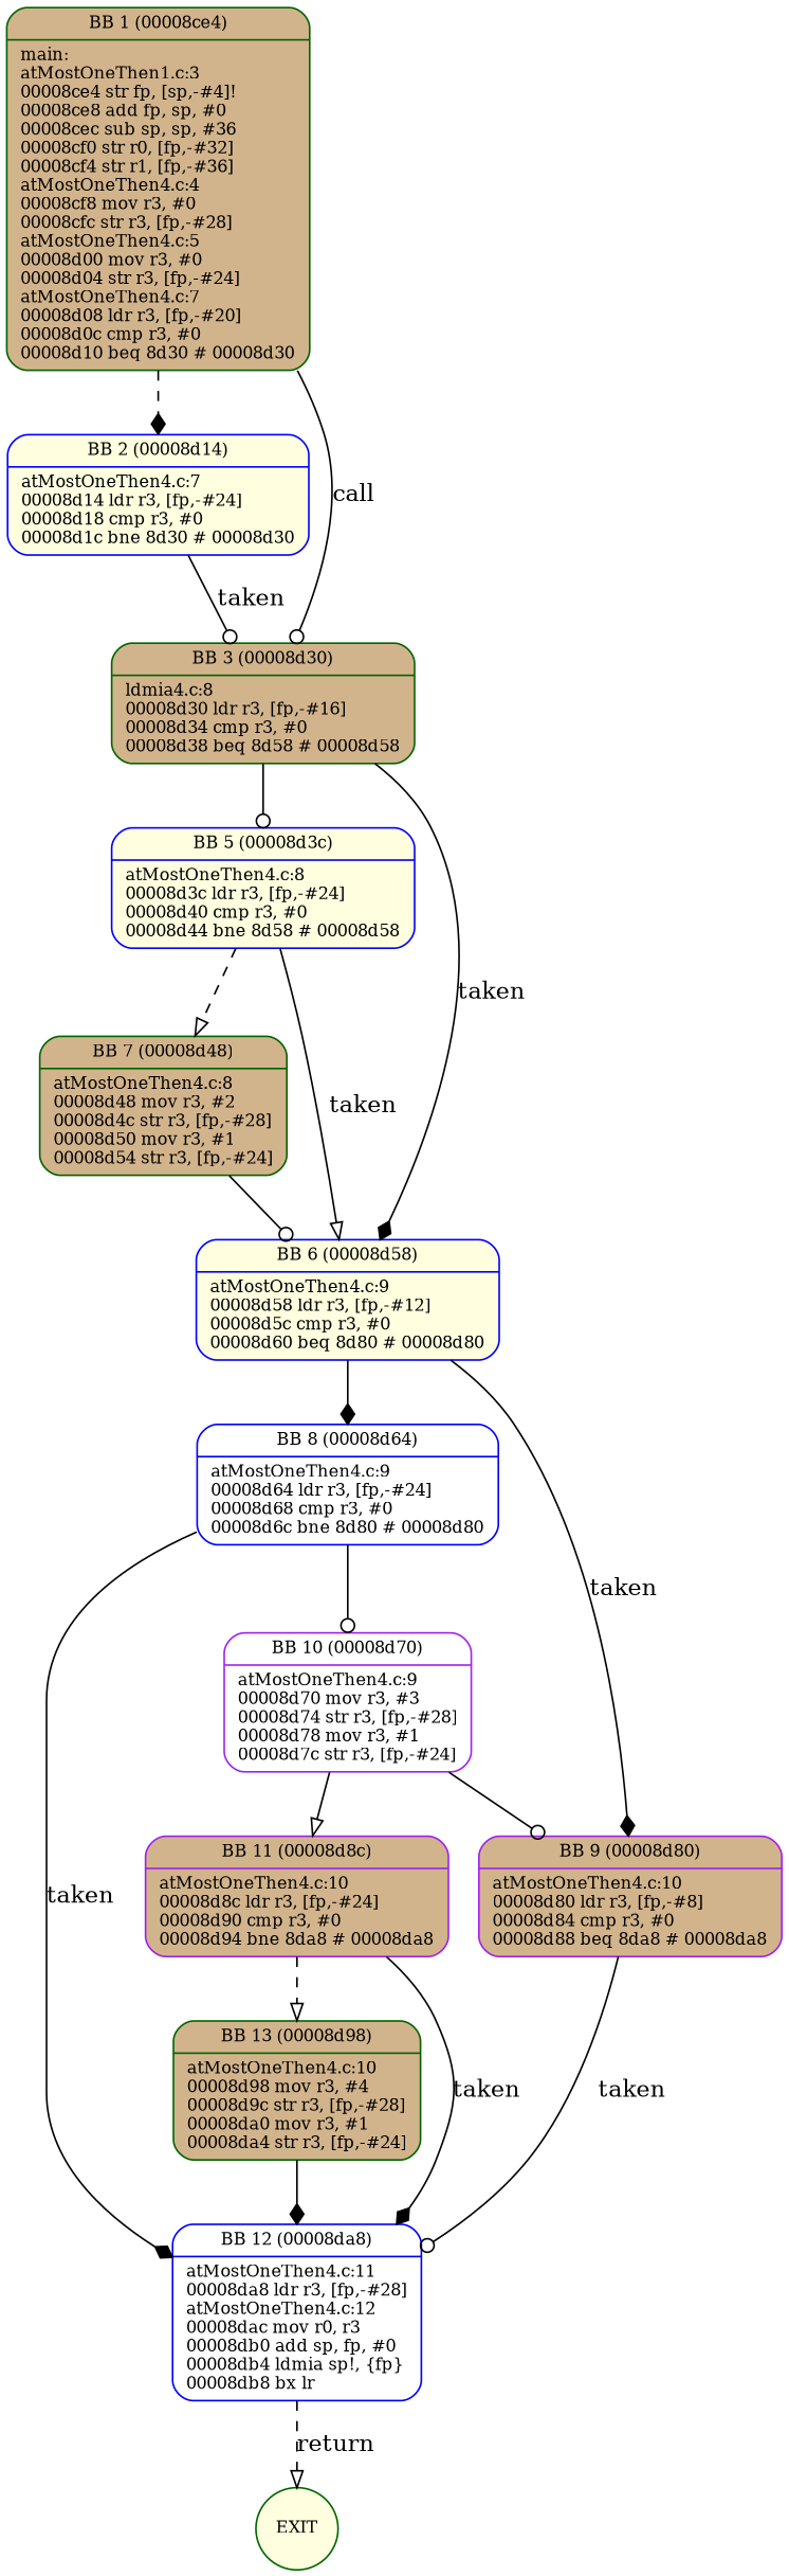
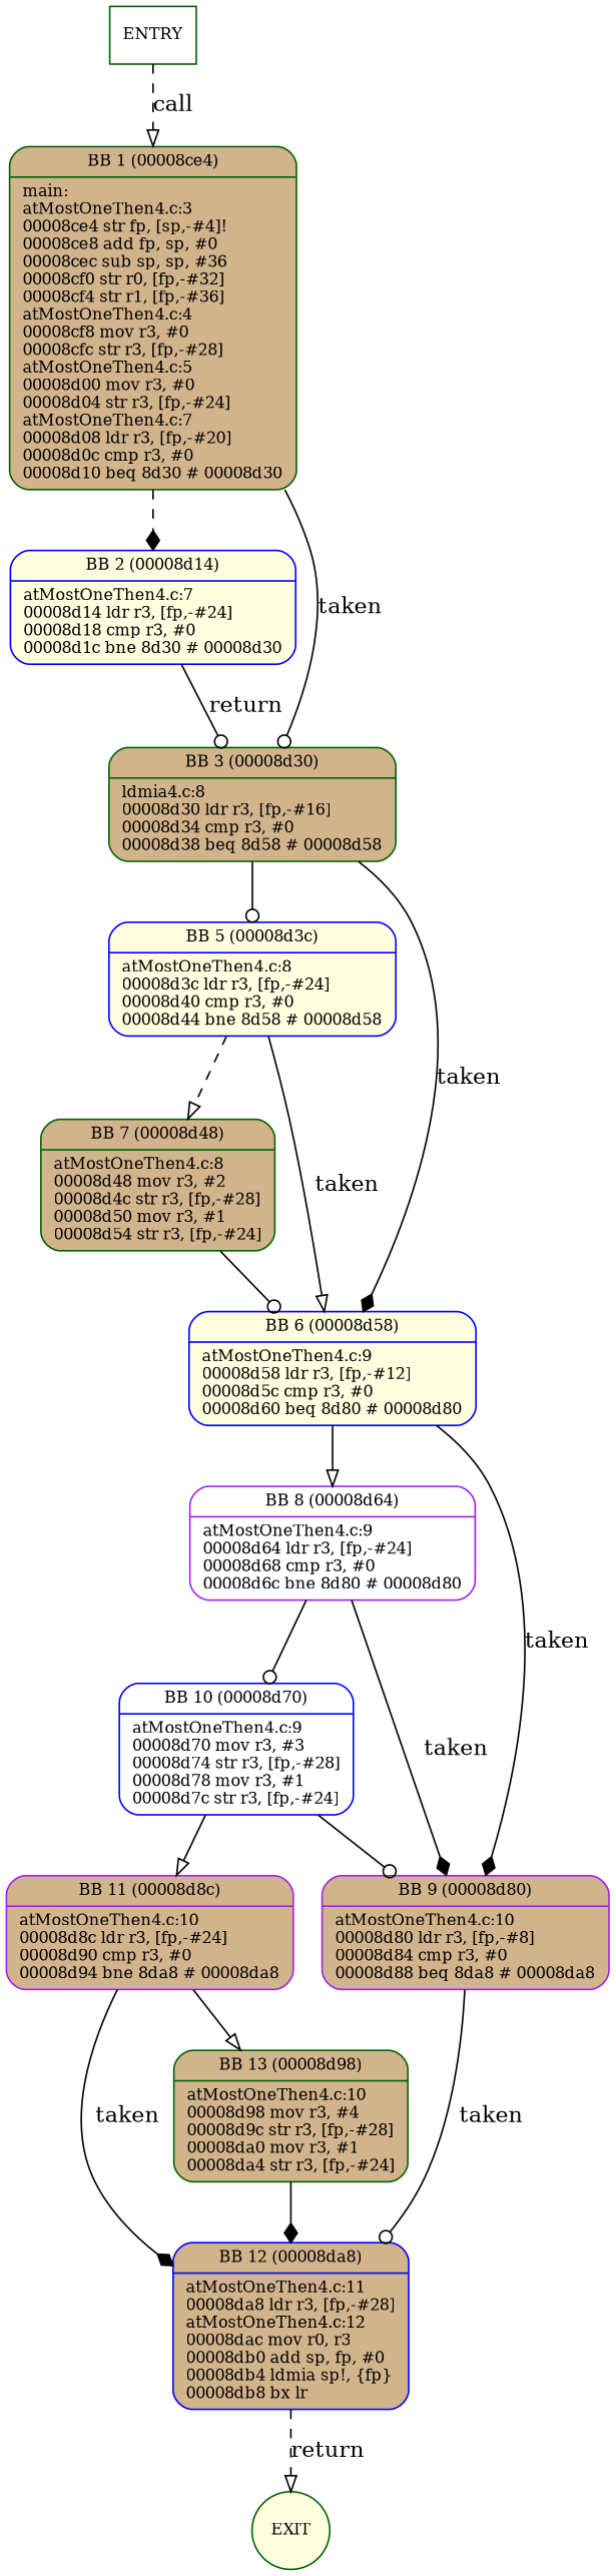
  digraph {
    node [color=darkgreen fillcolor=tan fontsize=10 labeljust=l shape=Mrecord style=filled]
    edge [arrowhead=onormal weight=4]
-   n2 [label="{BB 1 (00008ce4) | main:\latMostOneThen1.c:3\l00008ce4    str fp, [sp,-#4]!\l00008ce8    add fp, sp, #0\l00008cec    sub sp, sp, #36\l00008cf0    str r0, [fp,-#32]\l00008cf4    str r1, [fp,-#36]\latMostOneThen4.c:4\l00008cf8    mov r3, #0\l00008cfc    str r3, [fp,-#28]\latMostOneThen4.c:5\l00008d00    mov r3, #0\l00008d04    str r3, [fp,-#24]\latMostOneThen4.c:7\l00008d08    ldr r3, [fp,-#20]\l00008d0c    cmp r3, #0\l00008d10    beq 8d30    # 00008d30\l }"]
+   n1 [fillcolor=white label=ENTRY shape=box]
+   n2 [label="{BB 1 (00008ce4) | main:\latMostOneThen4.c:3\l00008ce4    str fp, [sp,-#4]!\l00008ce8    add fp, sp, #0\l00008cec    sub sp, sp, #36\l00008cf0    str r0, [fp,-#32]\l00008cf4    str r1, [fp,-#36]\latMostOneThen4.c:4\l00008cf8    mov r3, #0\l00008cfc    str r3, [fp,-#28]\latMostOneThen4.c:5\l00008d00    mov r3, #0\l00008d04    str r3, [fp,-#24]\latMostOneThen4.c:7\l00008d08    ldr r3, [fp,-#20]\l00008d0c    cmp r3, #0\l00008d10    beq 8d30    # 00008d30\l }"]
    n3 [color=blue fillcolor=lightyellow label="{BB 2 (00008d14) | atMostOneThen4.c:7\l00008d14    ldr r3, [fp,-#24]\l00008d18    cmp r3, #0\l00008d1c    bne 8d30    # 00008d30\l }"]
    n4 [label="{BB 3 (00008d30) | ldmia4.c:8\l00008d30    ldr r3, [fp,-#16]\l00008d34    cmp r3, #0\l00008d38    beq 8d58    # 00008d58\l }"]
    n5 [color=blue fillcolor=lightyellow label="{BB 5 (00008d3c) | atMostOneThen4.c:8\l00008d3c    ldr r3, [fp,-#24]\l00008d40    cmp r3, #0\l00008d44    bne 8d58    # 00008d58\l }"]
    n6 [color=blue fillcolor=lightyellow label="{BB 6 (00008d58) | atMostOneThen4.c:9\l00008d58    ldr r3, [fp,-#12]\l00008d5c    cmp r3, #0\l00008d60    beq 8d80    # 00008d80\l }"]
    n7 [label="{BB 7 (00008d48) | atMostOneThen4.c:8\l00008d48    mov r3, #2\l00008d4c    str r3, [fp,-#28]\l00008d50    mov r3, #1\l00008d54    str r3, [fp,-#24]\l }"]
-   n8 [color=blue fillcolor=white label="{BB 8 (00008d64) | atMostOneThen4.c:9\l00008d64    ldr r3, [fp,-#24]\l00008d68    cmp r3, #0\l00008d6c    bne 8d80    # 00008d80\l }"]
+   n8 [color=purple fillcolor=white label="{BB 8 (00008d64) | atMostOneThen4.c:9\l00008d64    ldr r3, [fp,-#24]\l00008d68    cmp r3, #0\l00008d6c    bne 8d80    # 00008d80\l }"]
    n9 [color=purple label="{BB 9 (00008d80) | atMostOneThen4.c:10\l00008d80    ldr r3, [fp,-#8]\l00008d84    cmp r3, #0\l00008d88    beq 8da8    # 00008da8\l }"]
-   n10 [color=purple fillcolor=white label="{BB 10 (00008d70) | atMostOneThen4.c:9\l00008d70    mov r3, #3\l00008d74    str r3, [fp,-#28]\l00008d78    mov r3, #1\l00008d7c    str r3, [fp,-#24]\l }"]
-   n11 [color=blue fillcolor=white label="{BB 12 (00008da8) | atMostOneThen4.c:11\l00008da8    ldr r3, [fp,-#28]\latMostOneThen4.c:12\l00008dac    mov r0, r3\l00008db0    add sp, fp, #0\l00008db4    ldmia sp!, \{fp\}\l00008db8    bx lr\l }"]
+   n10 [color=blue fillcolor=white label="{BB 10 (00008d70) | atMostOneThen4.c:9\l00008d70    mov r3, #3\l00008d74    str r3, [fp,-#28]\l00008d78    mov r3, #1\l00008d7c    str r3, [fp,-#24]\l }"]
+   n11 [color=blue label="{BB 12 (00008da8) | atMostOneThen4.c:11\l00008da8    ldr r3, [fp,-#28]\latMostOneThen4.c:12\l00008dac    mov r0, r3\l00008db0    add sp, fp, #0\l00008db4    ldmia sp!, \{fp\}\l00008db8    bx lr\l }"]
    n12 [color=purple label="{BB 11 (00008d8c) | atMostOneThen4.c:10\l00008d8c    ldr r3, [fp,-#24]\l00008d90    cmp r3, #0\l00008d94    bne 8da8    # 00008da8\l }"]
    n13 [label="{BB 13 (00008d98) | atMostOneThen4.c:10\l00008d98    mov r3, #4\l00008d9c    str r3, [fp,-#28]\l00008da0    mov r3, #1\l00008da4    str r3, [fp,-#24]\l }"]
    n14 [fillcolor=lightyellow label=EXIT shape=circle]
+   n1 -> n2 [label=call style=dashed weight=2]
    n2 -> n3 [arrowhead=diamond style=dashed]
-   n2 -> n4 [arrowhead=odot label=call weight=3]
-   n3 -> n4 [arrowhead=odot label=taken weight=3]
+   n2 -> n4 [arrowhead=odot label=taken weight=3]
+   n3 -> n4 [arrowhead=odot label=return weight=3]
    n4 -> n5 [arrowhead=odot]
    n4 -> n6 [arrowhead=diamond label=taken weight=3]
    n5 -> n6 [label=taken weight=3]
    n5 -> n7 [style=dashed]
-   n6 -> n8 [arrowhead=diamond]
+   n6 -> n8
    n6 -> n9 [arrowhead=diamond label=taken weight=3]
    n7 -> n6 [arrowhead=odot]
-   n8 -> n11 [arrowhead=diamond label=taken weight=3]
+   n8 -> n9 [arrowhead=diamond label=taken weight=3]
    n8 -> n10 [arrowhead=odot]
    n9 -> n11 [arrowhead=odot label=taken weight=3]
    n10 -> n9 [arrowhead=odot]
    n10 -> n12
    n11 -> n14 [label=return style=dashed weight=2]
    n12 -> n11 [arrowhead=diamond label=taken weight=3]
-   n12 -> n13 [style=dashed]
+   n12 -> n13
    n13 -> n11 [arrowhead=diamond]
  }
